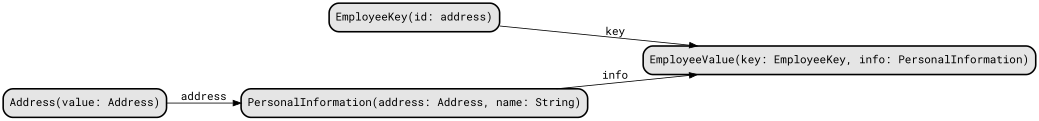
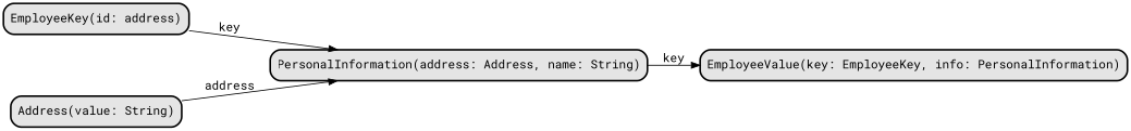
  digraph {
    fontname="Roboto Mono"
    nodesep=1
    rankdir=LR
    node [color=black fillcolor=grey90 fontname="Roboto Mono" penwidth=2.0 shape=box style="rounded,filled"]
    edge [fontname="Roboto Mono"]
    n1 [label="EmployeeValue(key: EmployeeKey, info: PersonalInformation)"]
    n2 [label="EmployeeKey(id: address)"]
    n3 [label="PersonalInformation(address: Address, name: String)"]
-   n4 [label="Address(value: Address)"]
-   n2 -> n1 [label=key]
-   n3 -> n1 [label=info]
+   n4 [label="Address(value: String)"]
+   n2 -> n3 [label=key]
+   n3 -> n1 [label=key]
    n4 -> n3 [label=address]
  }
